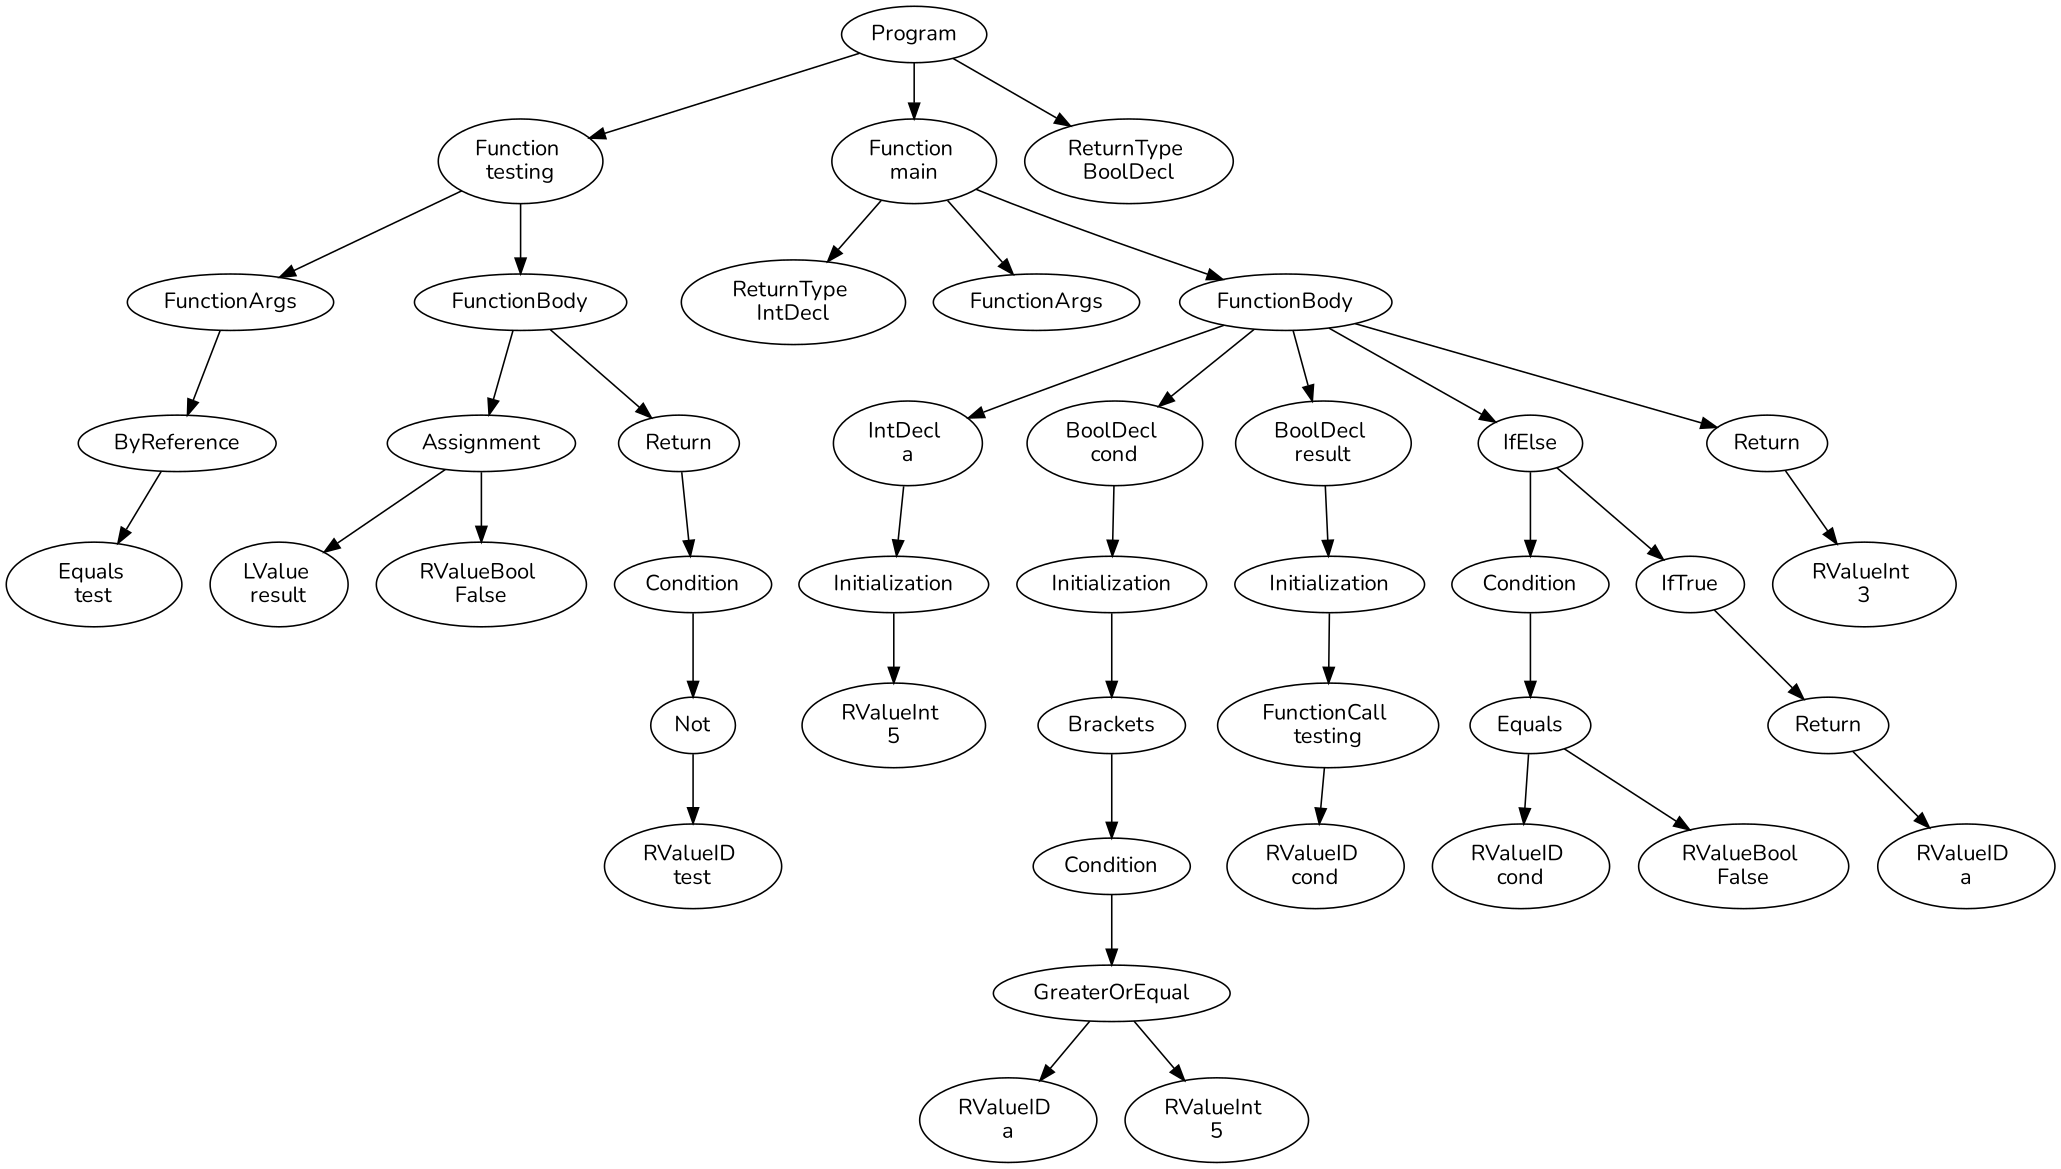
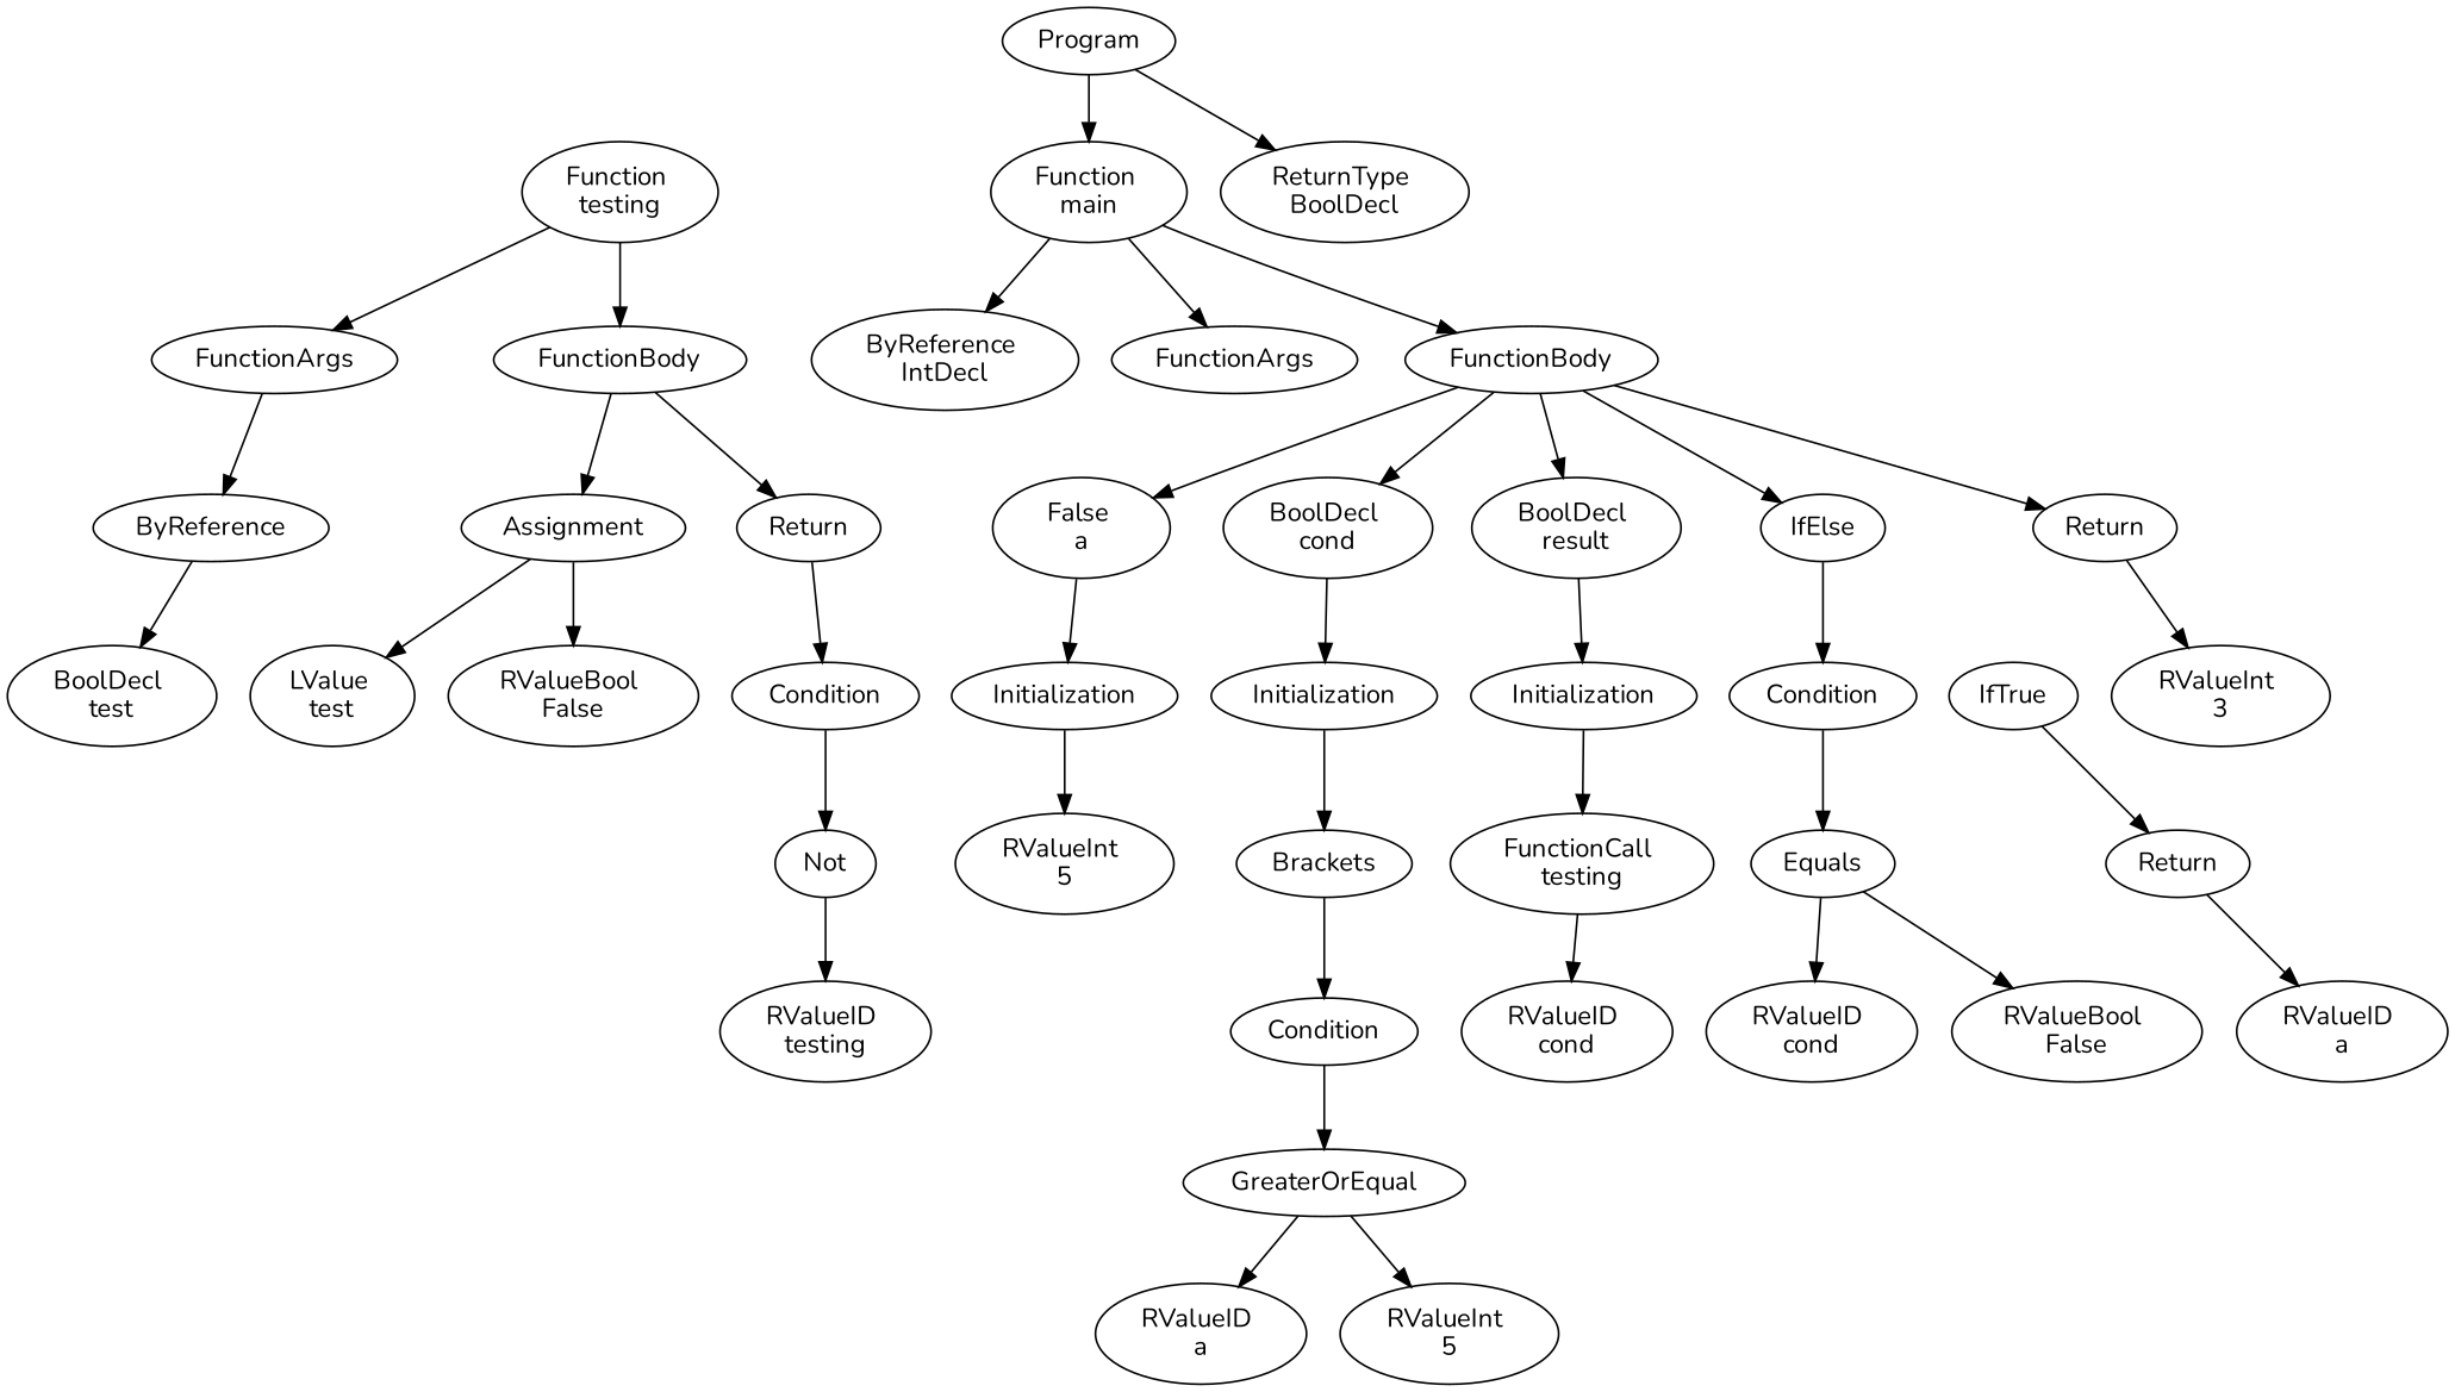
  digraph {
    fontname=Nunito
    node [fontname=Nunito]
    edge [fontname=Nunito]
    n1 [label=Program]
    n2 [label="Function \ntesting"]
    n3 [label="Function \nmain"]
    n4 [label="ReturnType \nBoolDecl"]
    n5 [label=FunctionArgs]
    n6 [label=FunctionBody]
-   n7 [label="ReturnType \nIntDecl"]
+   n7 [label="ByReference \nIntDecl"]
    n8 [label=FunctionArgs]
    n9 [label=FunctionBody]
    n10 [label=ByReference]
    n11 [label=Assignment]
    n12 [label=Return]
-   n13 [label="Equals \ntest"]
-   n14 [label="LValue \nresult"]
+   n13 [label="BoolDecl \ntest"]
+   n14 [label="LValue \ntest"]
    n15 [label="RValueBool \nFalse"]
    n16 [label=Condition]
    n17 [label=Not]
-   n18 [label="RValueID \ntest"]
-   n19 [label="IntDecl \na"]
+   n18 [label="RValueID \ntesting"]
+   n19 [label="False \na"]
    n20 [label="BoolDecl \ncond"]
    n21 [label="BoolDecl \nresult"]
    n22 [label=IfElse]
    n23 [label=Return]
    n24 [label=Initialization]
    n25 [label=Initialization]
    n26 [label=Initialization]
    n27 [label=Condition]
    n28 [label=IfTrue]
    n29 [label="RValueInt \n3"]
    n30 [label="RValueInt \n5"]
    n31 [label=Brackets]
    n32 [label=Condition]
    n33 [label=GreaterOrEqual]
    n34 [label="RValueID \na"]
    n35 [label="RValueInt \n5"]
    n36 [label="FunctionCall \ntesting"]
    n37 [label="RValueID \ncond"]
    n38 [label=Equals]
    n39 [label=Return]
    n40 [label="RValueID \ncond"]
    n41 [label="RValueBool \nFalse"]
    n42 [label="RValueID \na"]
-   n1 -> n2
    n1 -> n3
    n1 -> n4
    n2 -> n5
    n2 -> n6
    n3 -> n7
    n3 -> n8
    n3 -> n9
    n5 -> n10
    n6 -> n11
    n6 -> n12
    n9 -> n19
    n9 -> n20
    n9 -> n21
    n9 -> n22
    n9 -> n23
    n10 -> n13
    n11 -> n14
    n11 -> n15
    n12 -> n16
    n16 -> n17
    n17 -> n18
    n19 -> n24
    n20 -> n25
    n21 -> n26
    n22 -> n27
-   n22 -> n28
    n23 -> n29
    n24 -> n30
    n25 -> n31
    n26 -> n36
    n27 -> n38
    n28 -> n39
    n31 -> n32
    n32 -> n33
    n33 -> n34
    n33 -> n35
    n36 -> n37
    n38 -> n40
    n38 -> n41
    n39 -> n42
  }
